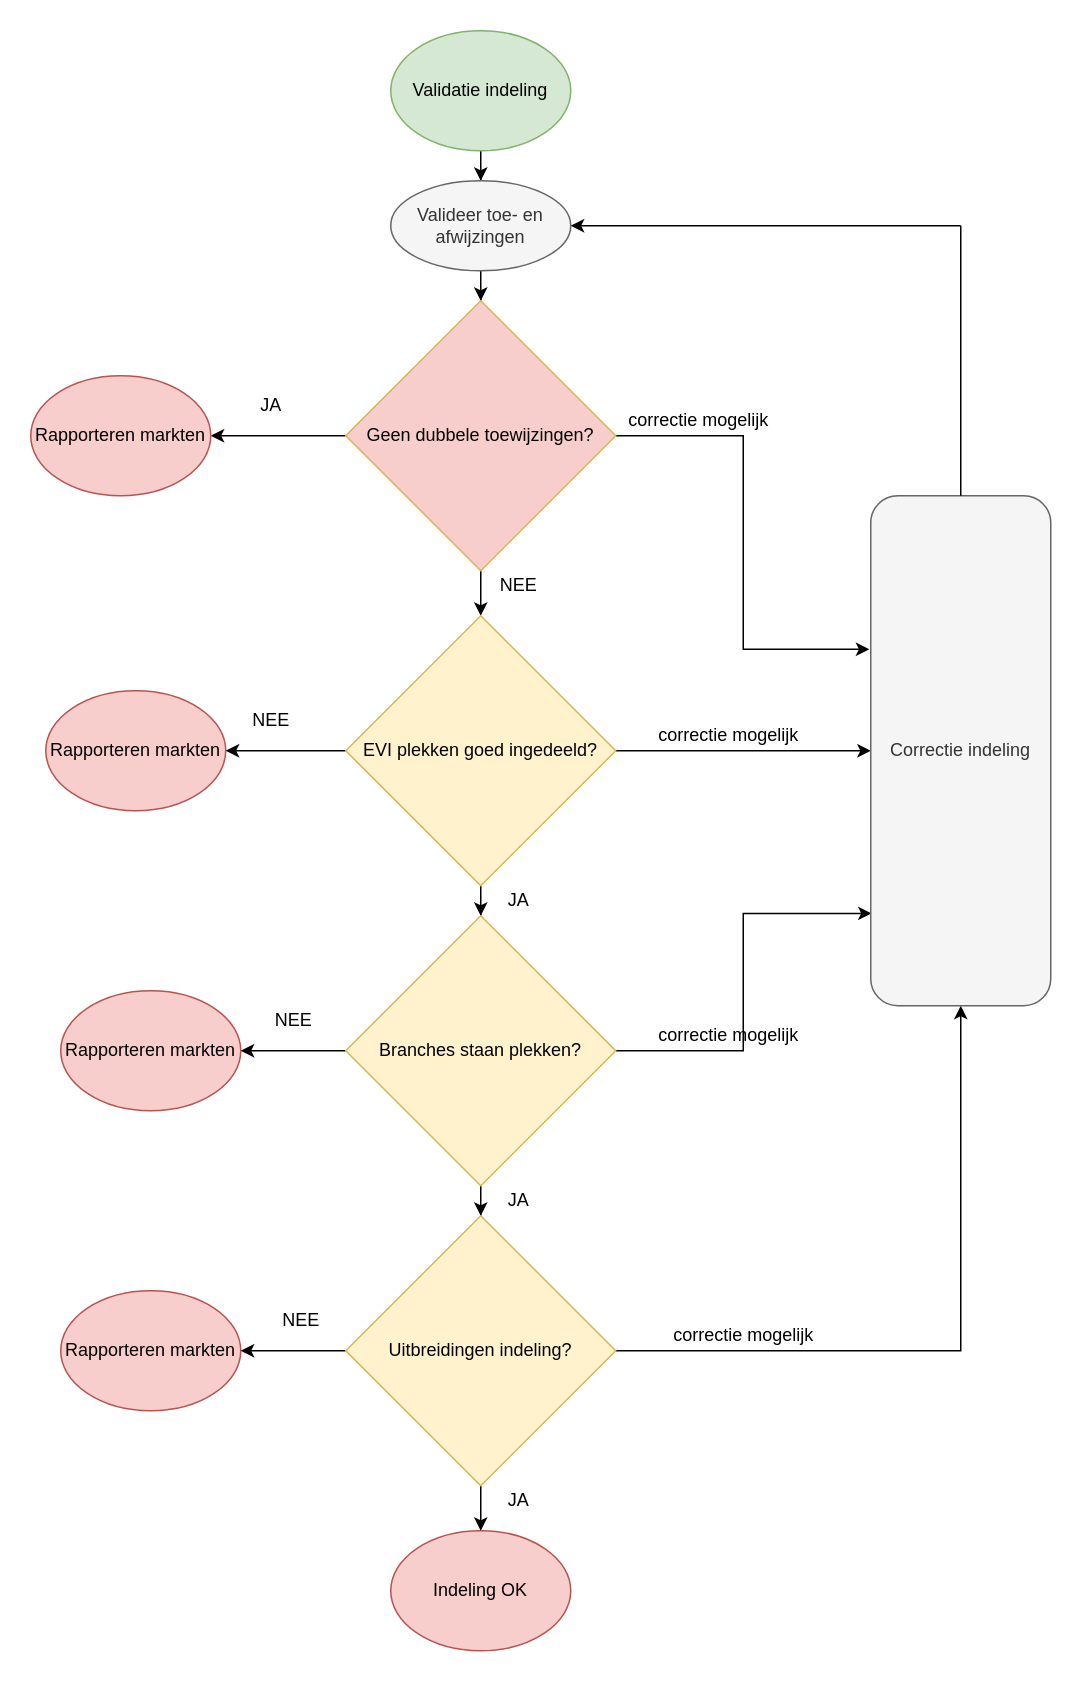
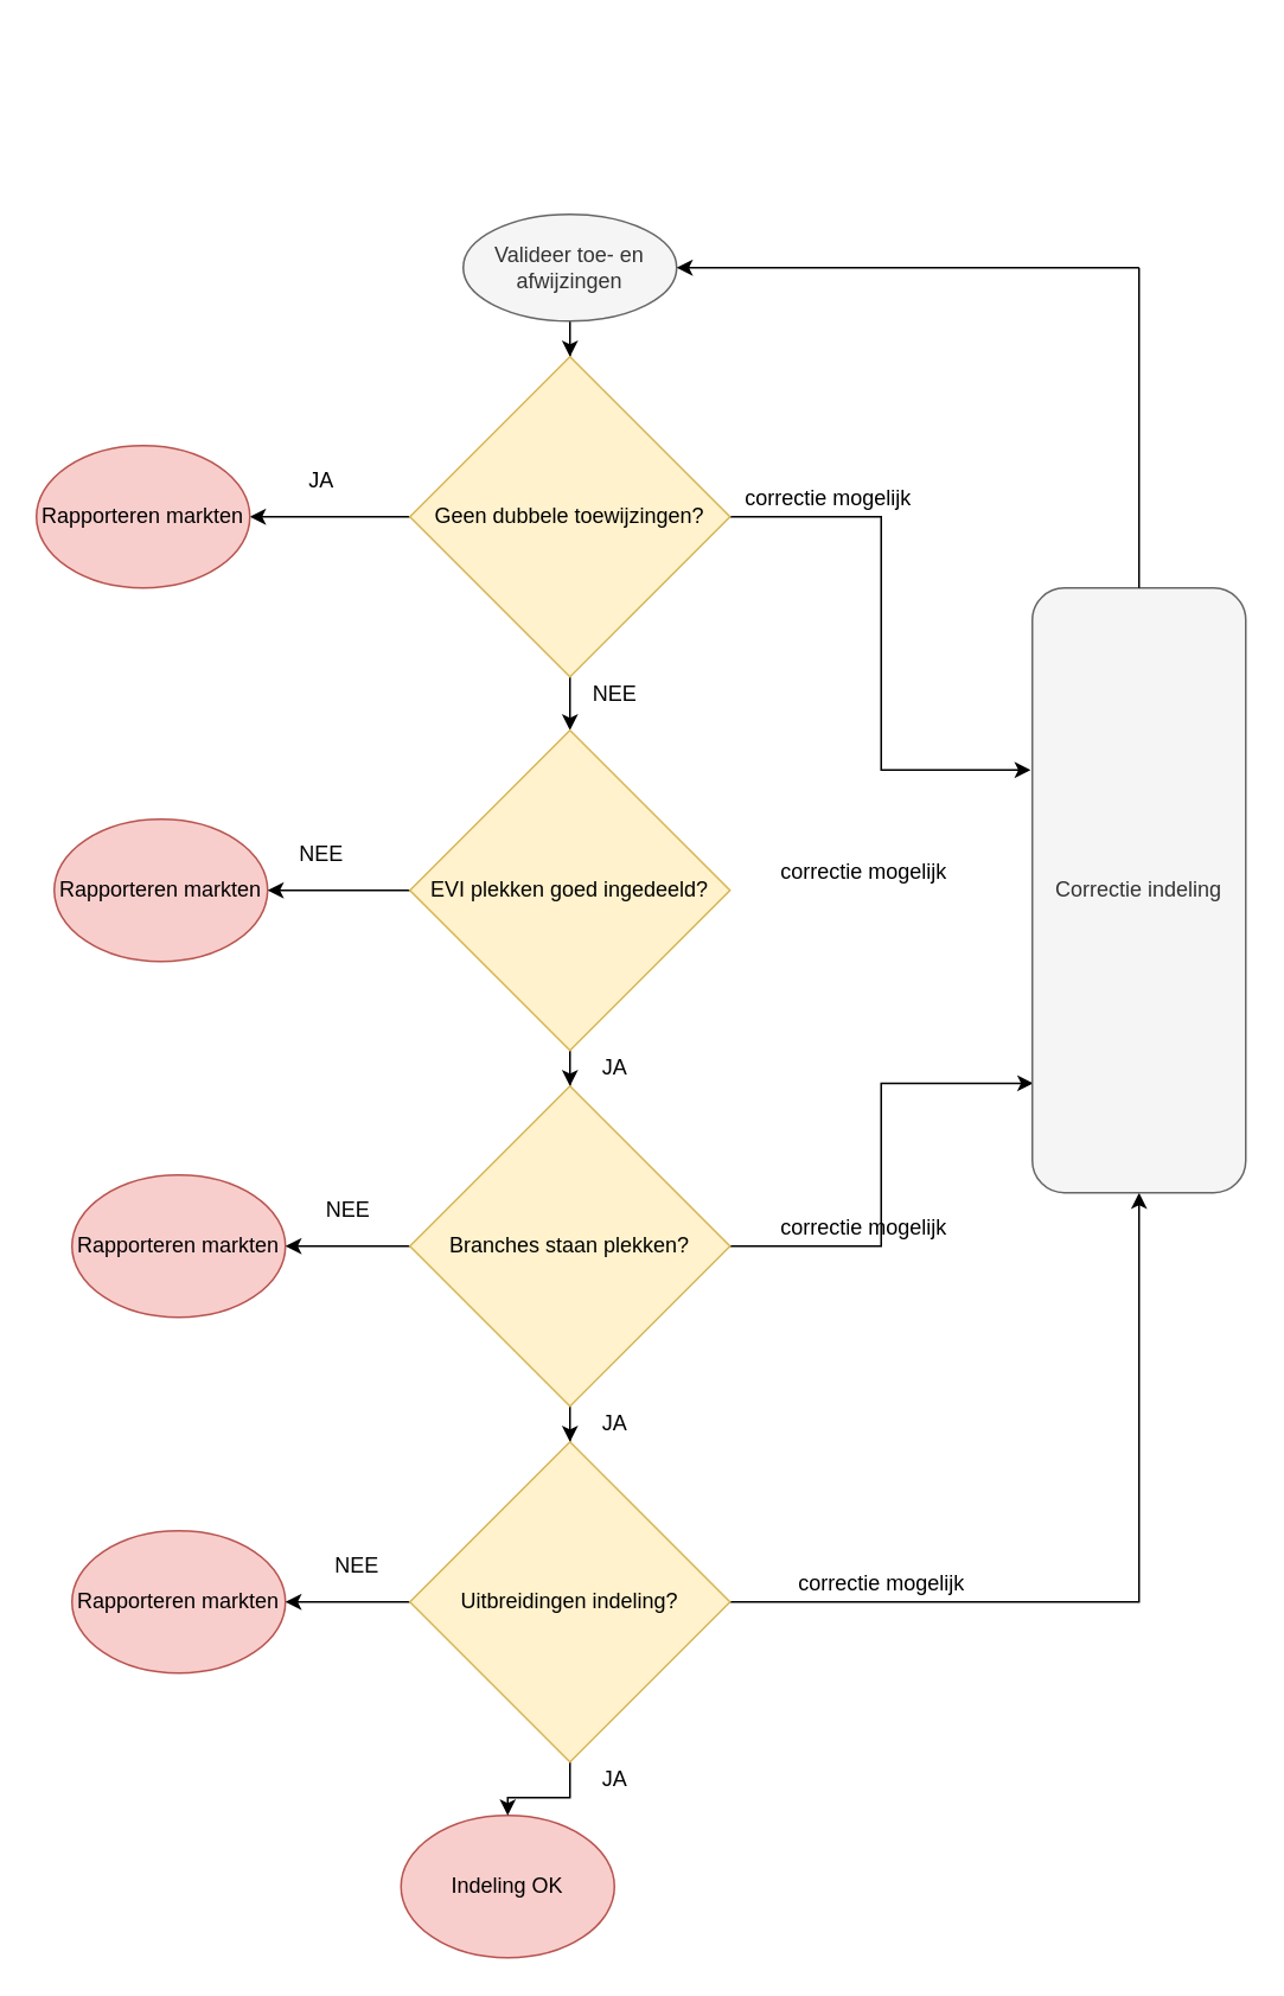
  <mxCell id="0" />
  <mxCell id="1" parent="0" />
- <mxCell id="2" style="edgeStyle=orthogonalEdgeStyle;rounded=0;orthogonalLoop=1;jettySize=auto;html=1;" edge="1" parent="1" source="3" target="5"><mxGeometry relative="1" as="geometry" /></mxCell>
- <mxCell id="3" value="Validatie indeling" style="ellipse;whiteSpace=wrap;html=1;fillColor=#d5e8d4;strokeColor=#82b366;" vertex="1" parent="1"><mxGeometry x="260" y="20" width="120" height="80" as="geometry" /></mxCell>
  <mxCell id="4" style="edgeStyle=orthogonalEdgeStyle;rounded=0;orthogonalLoop=1;jettySize=auto;html=1;" edge="1" parent="1" source="5" target="9"><mxGeometry relative="1" as="geometry" /></mxCell>
  <mxCell id="5" value="Valideer toe- en afwijzingen" style="ellipse;whiteSpace=wrap;html=1;fillColor=#f5f5f5;fontColor=#333333;strokeColor=#666666;" vertex="1" parent="1"><mxGeometry x="260" y="120" width="120" height="60" as="geometry" /></mxCell>
  <mxCell id="6" style="edgeStyle=orthogonalEdgeStyle;rounded=0;orthogonalLoop=1;jettySize=auto;html=1;exitX=0.5;exitY=1;exitDx=0;exitDy=0;" edge="1" parent="1" source="9" target="18"><mxGeometry relative="1" as="geometry" /></mxCell>
  <mxCell id="7" style="edgeStyle=orthogonalEdgeStyle;rounded=0;orthogonalLoop=1;jettySize=auto;html=1;" edge="1" parent="1" source="9" target="10"><mxGeometry relative="1" as="geometry" /></mxCell>
  <mxCell id="8" style="edgeStyle=orthogonalEdgeStyle;rounded=0;orthogonalLoop=1;jettySize=auto;html=1;entryX=-0.008;entryY=0.301;entryDx=0;entryDy=0;entryPerimeter=0;" edge="1" parent="1" source="9" target="27"><mxGeometry relative="1" as="geometry" /></mxCell>
- <mxCell id="9" value="Geen dubbele toewijzingen?" style="rhombus;whiteSpace=wrap;html=1;fillColor=#f8cecc;strokeColor=#d6b656;" vertex="1" parent="1"><mxGeometry x="230" y="200" width="180" height="180" as="geometry" /></mxCell>
+ <mxCell id="9" value="Geen dubbele toewijzingen?" style="rhombus;whiteSpace=wrap;html=1;fillColor=#fff2cc;strokeColor=#d6b656;" vertex="1" parent="1"><mxGeometry x="230" y="200" width="180" height="180" as="geometry" /></mxCell>
  <mxCell id="10" value="Rapporteren markten" style="ellipse;whiteSpace=wrap;html=1;fillColor=#f8cecc;strokeColor=#b85450;" vertex="1" parent="1"><mxGeometry x="20" y="250" width="120" height="80" as="geometry" /></mxCell>
  <mxCell id="11" value="&lt;span&gt;Rapporteren markten&lt;/span&gt;" style="ellipse;whiteSpace=wrap;html=1;fillColor=#f8cecc;strokeColor=#b85450;" vertex="1" parent="1"><mxGeometry x="30" y="460" width="120" height="80" as="geometry" /></mxCell>
  <mxCell id="12" value="&lt;span&gt;Rapporteren markten&lt;/span&gt;" style="ellipse;whiteSpace=wrap;html=1;fillColor=#f8cecc;strokeColor=#b85450;" vertex="1" parent="1"><mxGeometry x="40" y="660" width="120" height="80" as="geometry" /></mxCell>
  <mxCell id="13" value="&lt;span&gt;Rapporteren markten&lt;/span&gt;" style="ellipse;whiteSpace=wrap;html=1;fillColor=#f8cecc;strokeColor=#b85450;" vertex="1" parent="1"><mxGeometry x="40" y="860" width="120" height="80" as="geometry" /></mxCell>
- <mxCell id="14" value="Indeling OK" style="ellipse;whiteSpace=wrap;html=1;fillColor=#f8cecc;strokeColor=#b85450;" vertex="1" parent="1"><mxGeometry x="260" y="1020" width="120" height="80" as="geometry" /></mxCell>
+ <mxCell id="14" value="Indeling OK" style="ellipse;whiteSpace=wrap;html=1;fillColor=#f8cecc;strokeColor=#b85450;" vertex="1" parent="1"><mxGeometry x="225" y="1020" width="120" height="80" as="geometry" /></mxCell>
  <mxCell id="15" style="edgeStyle=orthogonalEdgeStyle;rounded=0;orthogonalLoop=1;jettySize=auto;html=1;" edge="1" parent="1" source="18" target="22"><mxGeometry relative="1" as="geometry" /></mxCell>
  <mxCell id="16" style="edgeStyle=orthogonalEdgeStyle;rounded=0;orthogonalLoop=1;jettySize=auto;html=1;" edge="1" parent="1" source="18" target="11"><mxGeometry relative="1" as="geometry" /></mxCell>
- <mxCell id="17" style="edgeStyle=orthogonalEdgeStyle;rounded=0;orthogonalLoop=1;jettySize=auto;html=1;" edge="1" parent="1" source="18" target="27"><mxGeometry relative="1" as="geometry" /></mxCell>
  <mxCell id="18" value="EVI plekken goed ingedeeld?" style="rhombus;whiteSpace=wrap;html=1;fillColor=#fff2cc;strokeColor=#d6b656;" vertex="1" parent="1"><mxGeometry x="230" y="410" width="180" height="180" as="geometry" /></mxCell>
  <mxCell id="19" style="edgeStyle=orthogonalEdgeStyle;rounded=0;orthogonalLoop=1;jettySize=auto;html=1;entryX=0.5;entryY=0;entryDx=0;entryDy=0;" edge="1" parent="1" source="22" target="26"><mxGeometry relative="1" as="geometry" /></mxCell>
  <mxCell id="20" style="edgeStyle=orthogonalEdgeStyle;rounded=0;orthogonalLoop=1;jettySize=auto;html=1;" edge="1" parent="1" source="22" target="12"><mxGeometry relative="1" as="geometry" /></mxCell>
  <mxCell id="21" style="edgeStyle=orthogonalEdgeStyle;rounded=0;orthogonalLoop=1;jettySize=auto;html=1;entryX=0.005;entryY=0.819;entryDx=0;entryDy=0;entryPerimeter=0;" edge="1" parent="1" source="22" target="27"><mxGeometry relative="1" as="geometry" /></mxCell>
  <mxCell id="22" value="Branches staan plekken?" style="rhombus;whiteSpace=wrap;html=1;fillColor=#fff2cc;strokeColor=#d6b656;" vertex="1" parent="1"><mxGeometry x="230" y="610" width="180" height="180" as="geometry" /></mxCell>
  <mxCell id="23" style="edgeStyle=orthogonalEdgeStyle;rounded=0;orthogonalLoop=1;jettySize=auto;html=1;" edge="1" parent="1" source="26" target="14"><mxGeometry relative="1" as="geometry" /></mxCell>
  <mxCell id="24" style="edgeStyle=orthogonalEdgeStyle;rounded=0;orthogonalLoop=1;jettySize=auto;html=1;" edge="1" parent="1" source="26" target="13"><mxGeometry relative="1" as="geometry" /></mxCell>
  <mxCell id="25" style="edgeStyle=orthogonalEdgeStyle;rounded=0;orthogonalLoop=1;jettySize=auto;html=1;" edge="1" parent="1" source="26" target="27"><mxGeometry relative="1" as="geometry" /></mxCell>
  <mxCell id="26" value="Uitbreidingen indeling?" style="rhombus;whiteSpace=wrap;html=1;fillColor=#fff2cc;strokeColor=#d6b656;" vertex="1" parent="1"><mxGeometry x="230" y="810" width="180" height="180" as="geometry" /></mxCell>
  <mxCell id="27" value="Correctie indeling" style="rounded=1;whiteSpace=wrap;html=1;fillColor=#f5f5f5;fontColor=#333333;strokeColor=#666666;" vertex="1" parent="1"><mxGeometry x="580" y="330" width="120" height="340" as="geometry" /></mxCell>
  <mxCell id="28" value="JA" style="text;html=1;align=center;verticalAlign=middle;resizable=0;points=[];autosize=1;strokeColor=none;fillColor=none;" vertex="1" parent="1"><mxGeometry x="165" y="260" width="30" height="20" as="geometry" /></mxCell>
  <mxCell id="29" value="NEE" style="text;html=1;align=center;verticalAlign=middle;resizable=0;points=[];autosize=1;strokeColor=none;fillColor=none;" vertex="1" parent="1"><mxGeometry x="160" y="470" width="40" height="20" as="geometry" /></mxCell>
  <mxCell id="30" value="NEE" style="text;html=1;align=center;verticalAlign=middle;resizable=0;points=[];autosize=1;strokeColor=none;fillColor=none;" vertex="1" parent="1"><mxGeometry x="175" y="670" width="40" height="20" as="geometry" /></mxCell>
  <mxCell id="31" value="NEE" style="text;html=1;align=center;verticalAlign=middle;resizable=0;points=[];autosize=1;strokeColor=none;fillColor=none;" vertex="1" parent="1"><mxGeometry x="180" y="870" width="40" height="20" as="geometry" /></mxCell>
  <mxCell id="32" value="NEE" style="text;html=1;align=center;verticalAlign=middle;resizable=0;points=[];autosize=1;strokeColor=none;fillColor=none;" vertex="1" parent="1"><mxGeometry x="325" y="380" width="40" height="20" as="geometry" /></mxCell>
  <mxCell id="33" value="JA" style="text;html=1;align=center;verticalAlign=middle;resizable=0;points=[];autosize=1;strokeColor=none;fillColor=none;" vertex="1" parent="1"><mxGeometry x="330" y="590" width="30" height="20" as="geometry" /></mxCell>
  <mxCell id="34" value="JA" style="text;html=1;align=center;verticalAlign=middle;resizable=0;points=[];autosize=1;strokeColor=none;fillColor=none;" vertex="1" parent="1"><mxGeometry x="330" y="790" width="30" height="20" as="geometry" /></mxCell>
  <mxCell id="35" value="JA" style="text;html=1;align=center;verticalAlign=middle;resizable=0;points=[];autosize=1;strokeColor=none;fillColor=none;" vertex="1" parent="1"><mxGeometry x="330" y="990" width="30" height="20" as="geometry" /></mxCell>
  <mxCell id="36" value="correctie mogelijk" style="text;html=1;align=center;verticalAlign=middle;resizable=0;points=[];autosize=1;strokeColor=none;fillColor=none;" vertex="1" parent="1"><mxGeometry x="440" y="880" width="110" height="20" as="geometry" /></mxCell>
  <mxCell id="37" value="correctie mogelijk" style="text;html=1;align=center;verticalAlign=middle;resizable=0;points=[];autosize=1;strokeColor=none;fillColor=none;" vertex="1" parent="1"><mxGeometry x="430" y="680" width="110" height="20" as="geometry" /></mxCell>
  <mxCell id="38" value="correctie mogelijk" style="text;html=1;align=center;verticalAlign=middle;resizable=0;points=[];autosize=1;strokeColor=none;fillColor=none;" vertex="1" parent="1"><mxGeometry x="430" y="480" width="110" height="20" as="geometry" /></mxCell>
  <mxCell id="39" value="correctie mogelijk" style="text;html=1;align=center;verticalAlign=middle;resizable=0;points=[];autosize=1;strokeColor=none;fillColor=none;" vertex="1" parent="1"><mxGeometry x="410" y="270" width="110" height="20" as="geometry" /></mxCell>
  <mxCell id="40" value="" style="endArrow=none;html=1;rounded=0;entryX=0.5;entryY=0;entryDx=0;entryDy=0;" edge="1" parent="1" target="27"><mxGeometry width="50" height="50" relative="1" as="geometry"><mxPoint x="640" y="150" as="sourcePoint" /><mxPoint x="370" y="300" as="targetPoint" /></mxGeometry></mxCell>
  <mxCell id="41" value="" style="endArrow=classic;html=1;rounded=0;entryX=1;entryY=0.5;entryDx=0;entryDy=0;" edge="1" parent="1" target="5"><mxGeometry width="50" height="50" relative="1" as="geometry"><mxPoint x="640" y="150" as="sourcePoint" /><mxPoint x="370" y="300" as="targetPoint" /></mxGeometry></mxCell>
